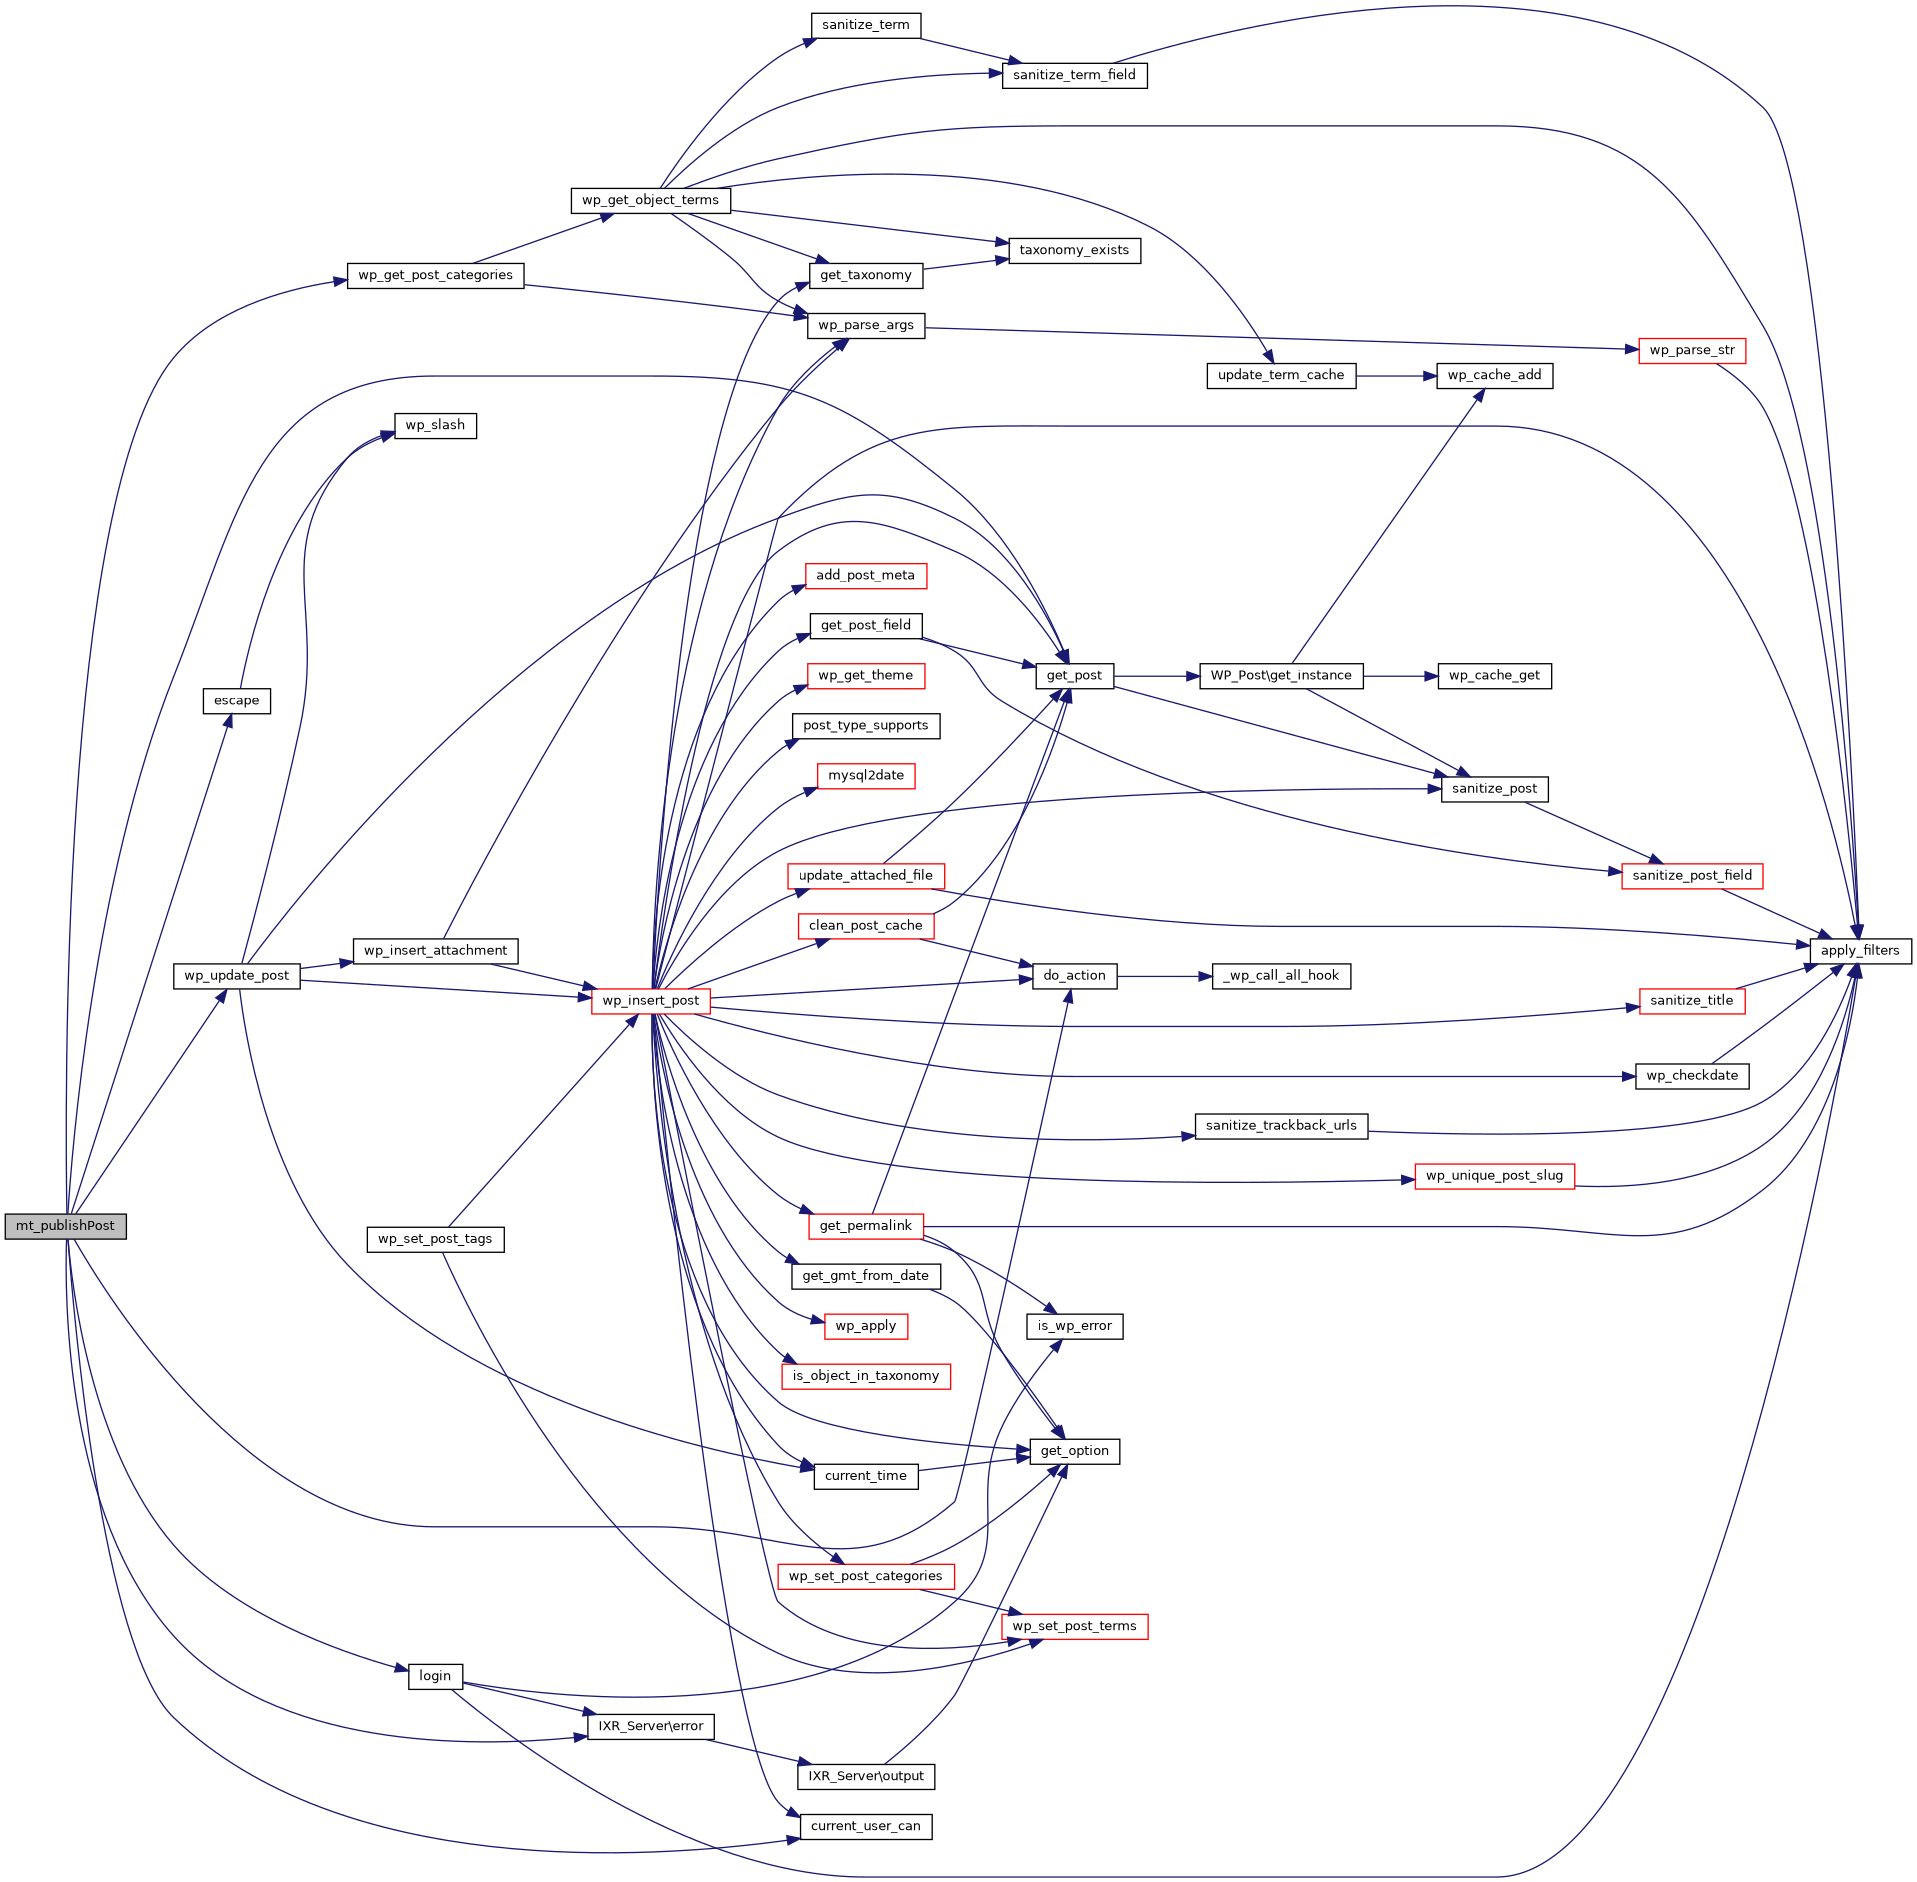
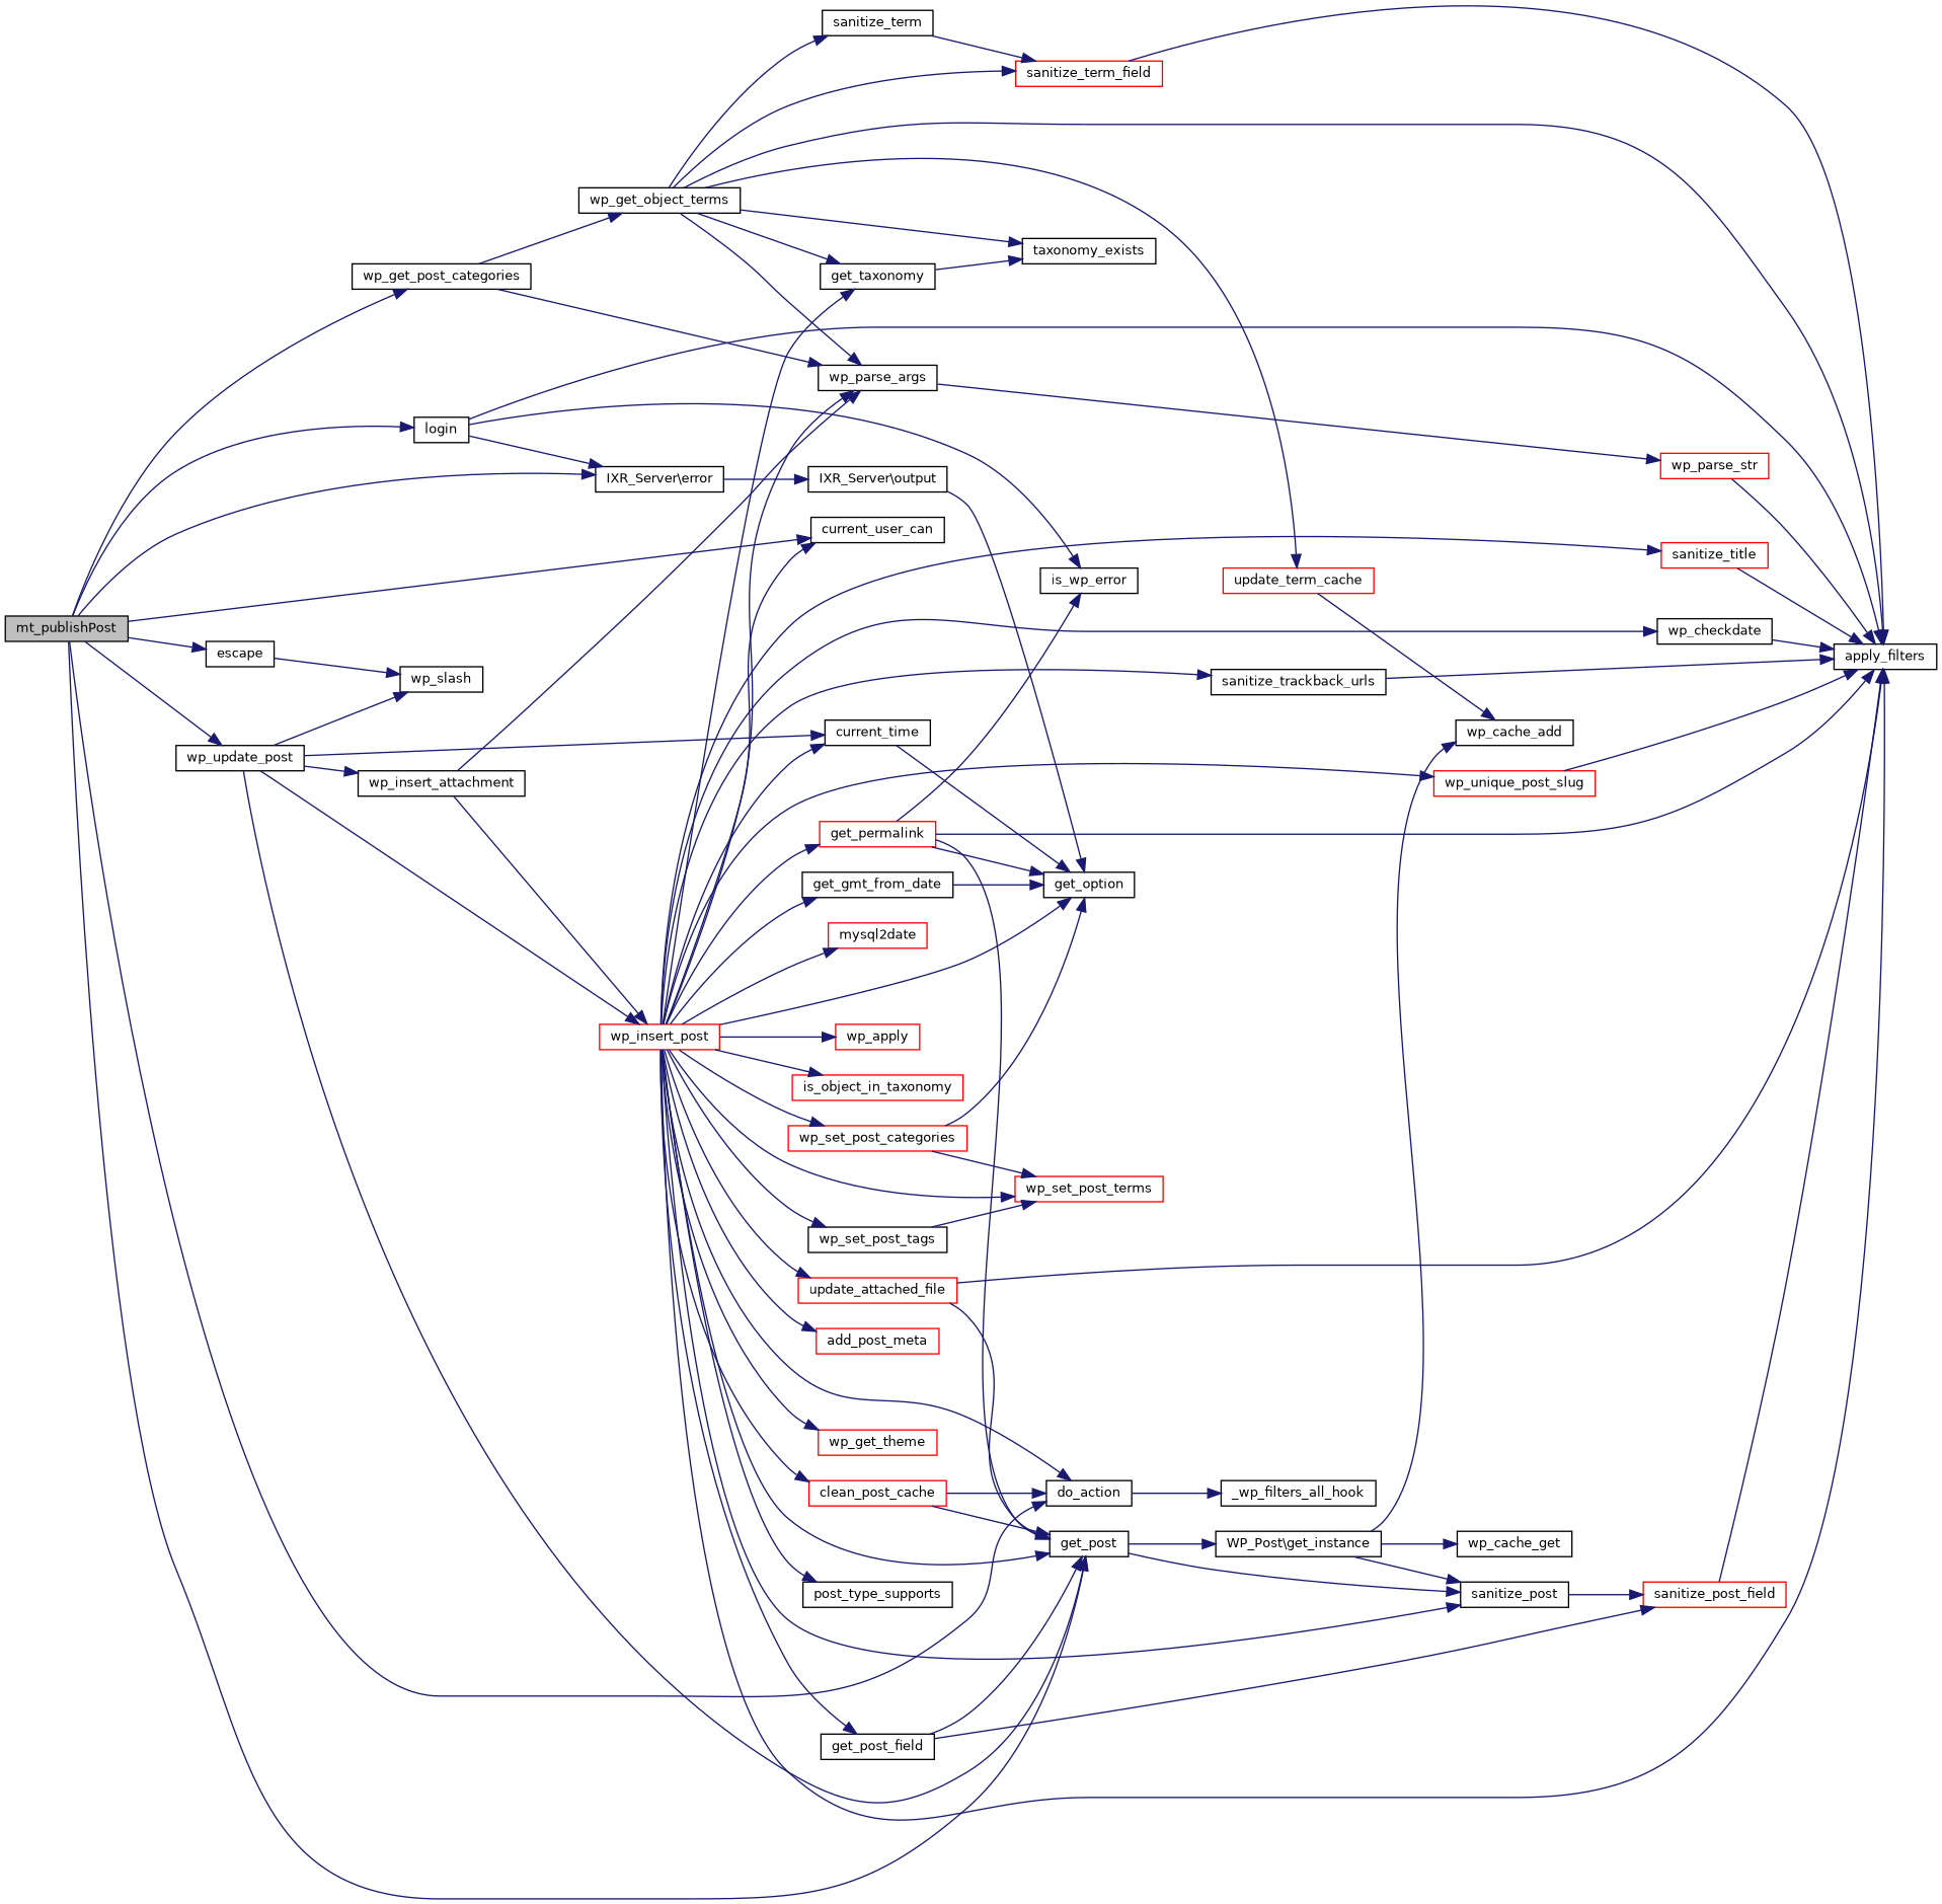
  digraph {
    rankdir=LR
    node [color=black fillcolor=white fontname=Helvetica fontsize=10 shape=record style=filled]
    edge [color=midnightblue fontname=Helvetica fontsize=10 labelfontname=Helvetica labelfontsize=10 style=solid]
    n1 [fillcolor=grey75 fontcolor=black height=0.2 label=mt_publishPost width=0.4]
    n2 [height=0.2 label=escape width=0.4]
    n3 [height=0.2 label=login width=0.4]
    n4 [height=0.2 label="IXR_Server\\error" width=0.4]
    n5 [height=0.2 label=do_action width=0.4]
    n6 [height=0.2 label=get_post width=0.4]
    n7 [height=0.2 label=current_user_can width=0.4]
    n8 [height=0.2 label=wp_get_post_categories width=0.4]
    n9 [height=0.2 label=wp_update_post width=0.4]
    n10 [height=0.2 label=wp_slash width=0.4]
    n11 [height=0.2 label=apply_filters width=0.4]
    n12 [height=0.2 label=is_wp_error width=0.4]
    n13 [height=0.2 label="IXR_Server\\output" width=0.4]
-   n14 [height=0.2 label=_wp_call_all_hook width=0.4]
+   n14 [height=0.2 label=_wp_filters_all_hook width=0.4]
    n15 [height=0.2 label=sanitize_post width=0.4]
    n16 [height=0.2 label="WP_Post\\get_instance" width=0.4]
    n17 [height=0.2 label=wp_parse_args width=0.4]
    n18 [height=0.2 label=wp_get_object_terms width=0.4]
    n19 [height=0.2 label=current_time width=0.4]
    n20 [height=0.2 label=wp_insert_attachment width=0.4]
    n21 [color=red height=0.2 label=wp_insert_post width=0.4]
    n22 [height=0.2 label=get_option width=0.4]
    n23 [color=red height=0.2 label=sanitize_post_field width=0.4]
    n24 [height=0.2 label=wp_cache_get width=0.4]
    n25 [height=0.2 label=wp_cache_add width=0.4]
    n26 [color=red height=0.2 label=wp_parse_str width=0.4]
    n27 [height=0.2 label=taxonomy_exists width=0.4]
    n28 [height=0.2 label=get_taxonomy width=0.4]
    n29 [height=0.2 label=sanitize_term width=0.4]
-   n30 [height=0.2 label=sanitize_term_field width=0.4]
-   n31 [height=0.2 label=update_term_cache width=0.4]
+   n30 [color=red height=0.2 label=sanitize_term_field width=0.4]
+   n31 [color=red height=0.2 label=update_term_cache width=0.4]
    n32 [height=0.2 label=get_post_field width=0.4]
    n33 [height=0.2 label=post_type_supports width=0.4]
    n34 [color=red height=0.2 label=sanitize_title width=0.4]
    n35 [height=0.2 label=wp_checkdate width=0.4]
    n36 [height=0.2 label=get_gmt_from_date width=0.4]
    n37 [color=red height=0.2 label=mysql2date width=0.4]
    n38 [height=0.2 label=sanitize_trackback_urls width=0.4]
    n39 [color=red height=0.2 label=wp_unique_post_slug width=0.4]
    n40 [color=red height=0.2 label=wp_apply width=0.4]
    n41 [color=red height=0.2 label=is_object_in_taxonomy width=0.4]
    n42 [color=red height=0.2 label=wp_set_post_categories width=0.4]
    n43 [color=red height=0.2 label=wp_set_post_terms width=0.4]
    n44 [height=0.2 label=wp_set_post_tags width=0.4]
    n45 [color=red height=0.2 label=get_permalink width=0.4]
    n46 [color=red height=0.2 label=update_attached_file width=0.4]
    n47 [color=red height=0.2 label=add_post_meta width=0.4]
    n48 [color=red height=0.2 label=clean_post_cache width=0.4]
    n49 [color=red height=0.2 label=wp_get_theme width=0.4]
    n1 -> n2
    n1 -> n3
    n1 -> n4
    n1 -> n5
    n1 -> n6
    n1 -> n7
    n1 -> n8
    n1 -> n9
    n2 -> n10
    n3 -> n4
    n3 -> n11
    n3 -> n12
    n4 -> n13
    n5 -> n14
    n6 -> n15
    n6 -> n16
    n8 -> n17
    n8 -> n18
    n9 -> n6
    n9 -> n10
    n9 -> n19
    n9 -> n20
    n9 -> n21
    n13 -> n22
    n15 -> n23
    n16 -> n15
    n16 -> n24
    n16 -> n25
    n17 -> n26
    n18 -> n11
    n18 -> n17
    n18 -> n27
    n18 -> n28
    n18 -> n29
    n18 -> n30
    n18 -> n31
    n19 -> n22
    n20 -> n17
    n20 -> n21
    n21 -> n5
    n21 -> n6
    n21 -> n7
    n21 -> n11
    n21 -> n15
    n21 -> n17
    n21 -> n19
    n21 -> n22
    n21 -> n28
    n21 -> n32
    n21 -> n33
    n21 -> n34
    n21 -> n35
    n21 -> n36
    n21 -> n37
    n21 -> n38
    n21 -> n39
    n21 -> n40
    n21 -> n41
    n21 -> n42
    n21 -> n43
-   n44 -> n21
+   n21 -> n44
    n21 -> n45
    n21 -> n46
    n21 -> n47
    n21 -> n48
    n21 -> n49
    n23 -> n11
    n26 -> n11
    n28 -> n27
    n29 -> n30
    n30 -> n11
    n31 -> n25
    n32 -> n6
    n32 -> n23
    n34 -> n11
    n35 -> n11
    n36 -> n22
    n38 -> n11
    n39 -> n11
    n42 -> n22
    n42 -> n43
    n44 -> n43
    n45 -> n6
    n45 -> n11
    n45 -> n12
    n45 -> n22
    n46 -> n6
    n46 -> n11
    n48 -> n5
    n48 -> n6
  }
